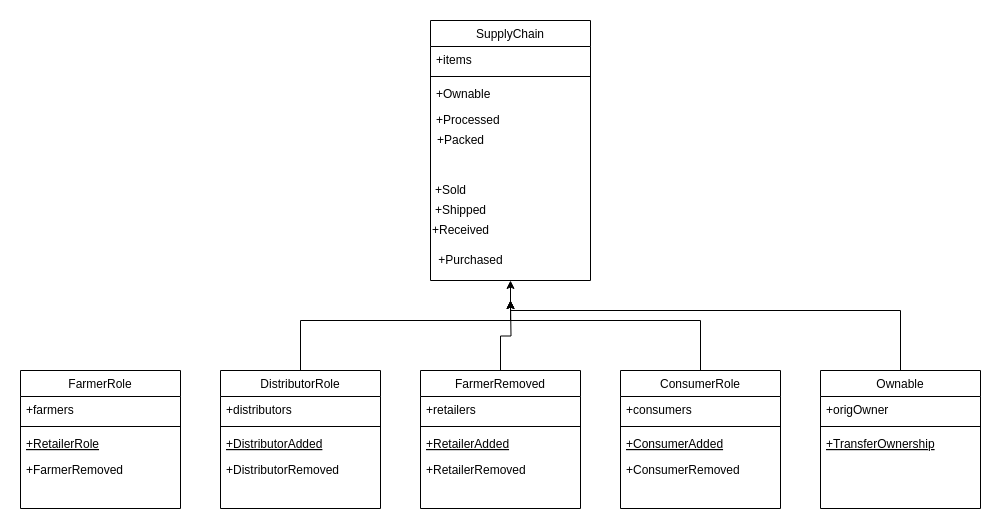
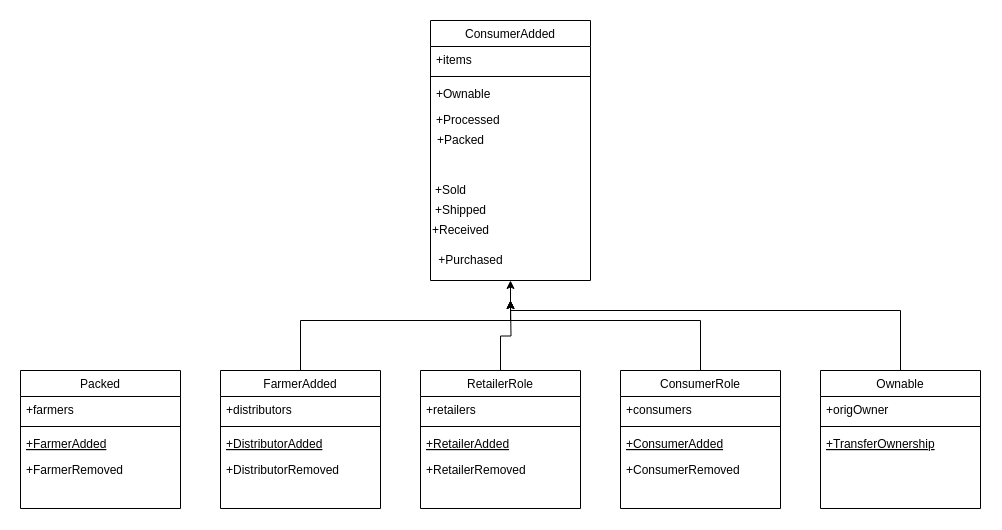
  <mxCell id="0" />
  <mxCell id="1" parent="0" />
- <mxCell id="2" value="FarmerRole" style="swimlane;fontStyle=0;align=center;verticalAlign=top;childLayout=stackLayout;horizontal=1;startSize=26;horizontalStack=0;resizeParent=1;resizeLast=0;collapsible=1;marginBottom=0;rounded=0;shadow=0;strokeWidth=1;" parent="1" vertex="1"><mxGeometry x="20" y="370" width="160" height="138" as="geometry"><mxRectangle x="130" y="380" width="160" height="26" as="alternateBounds" /></mxGeometry></mxCell>
+ <mxCell id="2" value="Packed" style="swimlane;fontStyle=0;align=center;verticalAlign=top;childLayout=stackLayout;horizontal=1;startSize=26;horizontalStack=0;resizeParent=1;resizeLast=0;collapsible=1;marginBottom=0;rounded=0;shadow=0;strokeWidth=1;" parent="1" vertex="1"><mxGeometry x="20" y="370" width="160" height="138" as="geometry"><mxRectangle x="130" y="380" width="160" height="26" as="alternateBounds" /></mxGeometry></mxCell>
  <mxCell id="3" value="+farmers" style="text;align=left;verticalAlign=top;spacingLeft=4;spacingRight=4;overflow=hidden;rotatable=0;points=[[0,0.5],[1,0.5]];portConstraint=eastwest;" parent="2" vertex="1"><mxGeometry y="26" width="160" height="26" as="geometry" /></mxCell>
  <mxCell id="4" value="" style="line;html=1;strokeWidth=1;align=left;verticalAlign=middle;spacingTop=-1;spacingLeft=3;spacingRight=3;rotatable=0;labelPosition=right;points=[];portConstraint=eastwest;" parent="2" vertex="1"><mxGeometry y="52" width="160" height="8" as="geometry" /></mxCell>
- <mxCell id="5" value="+RetailerRole" style="text;align=left;verticalAlign=top;spacingLeft=4;spacingRight=4;overflow=hidden;rotatable=0;points=[[0,0.5],[1,0.5]];portConstraint=eastwest;fontStyle=4" parent="2" vertex="1"><mxGeometry y="60" width="160" height="26" as="geometry" /></mxCell>
+ <mxCell id="5" value="+FarmerAdded" style="text;align=left;verticalAlign=top;spacingLeft=4;spacingRight=4;overflow=hidden;rotatable=0;points=[[0,0.5],[1,0.5]];portConstraint=eastwest;fontStyle=4" parent="2" vertex="1"><mxGeometry y="60" width="160" height="26" as="geometry" /></mxCell>
  <mxCell id="6" value="+FarmerRemoved" style="text;align=left;verticalAlign=top;spacingLeft=4;spacingRight=4;overflow=hidden;rotatable=0;points=[[0,0.5],[1,0.5]];portConstraint=eastwest;" parent="2" vertex="1"><mxGeometry y="86" width="160" height="26" as="geometry" /></mxCell>
- <mxCell id="7" value="SupplyChain" style="swimlane;fontStyle=0;align=center;verticalAlign=top;childLayout=stackLayout;horizontal=1;startSize=26;horizontalStack=0;resizeParent=1;resizeLast=0;collapsible=1;marginBottom=0;rounded=0;shadow=0;strokeWidth=1;" parent="1" vertex="1"><mxGeometry x="430" y="20" width="160" height="260" as="geometry"><mxRectangle x="550" y="140" width="160" height="26" as="alternateBounds" /></mxGeometry></mxCell>
+ <mxCell id="7" value="ConsumerAdded" style="swimlane;fontStyle=0;align=center;verticalAlign=top;childLayout=stackLayout;horizontal=1;startSize=26;horizontalStack=0;resizeParent=1;resizeLast=0;collapsible=1;marginBottom=0;rounded=0;shadow=0;strokeWidth=1;" parent="1" vertex="1"><mxGeometry x="430" y="20" width="160" height="260" as="geometry"><mxRectangle x="550" y="140" width="160" height="26" as="alternateBounds" /></mxGeometry></mxCell>
  <mxCell id="8" value="+items" style="text;align=left;verticalAlign=top;spacingLeft=4;spacingRight=4;overflow=hidden;rotatable=0;points=[[0,0.5],[1,0.5]];portConstraint=eastwest;" parent="7" vertex="1"><mxGeometry y="26" width="160" height="26" as="geometry" /></mxCell>
  <mxCell id="9" value="" style="line;html=1;strokeWidth=1;align=left;verticalAlign=middle;spacingTop=-1;spacingLeft=3;spacingRight=3;rotatable=0;labelPosition=right;points=[];portConstraint=eastwest;" parent="7" vertex="1"><mxGeometry y="52" width="160" height="8" as="geometry" /></mxCell>
  <mxCell id="10" value="+Ownable" style="text;align=left;verticalAlign=top;spacingLeft=4;spacingRight=4;overflow=hidden;rotatable=0;points=[[0,0.5],[1,0.5]];portConstraint=eastwest;" parent="7" vertex="1"><mxGeometry y="60" width="160" height="26" as="geometry" /></mxCell>
  <mxCell id="11" value="+Processed" style="text;align=left;verticalAlign=top;spacingLeft=4;spacingRight=4;overflow=hidden;rotatable=0;points=[[0,0.5],[1,0.5]];portConstraint=eastwest;" parent="7" vertex="1"><mxGeometry y="86" width="160" height="26" as="geometry" /></mxCell>
  <mxCell id="12" style="edgeStyle=orthogonalEdgeStyle;rounded=0;orthogonalLoop=1;jettySize=auto;html=1;" edge="1" parent="1" source="13"><mxGeometry relative="1" as="geometry"><mxPoint x="510" y="280" as="targetPoint" /><Array as="points"><mxPoint x="300" y="320" /><mxPoint x="510" y="320" /></Array></mxGeometry></mxCell>
- <mxCell id="13" value="DistributorRole" style="swimlane;fontStyle=0;align=center;verticalAlign=top;childLayout=stackLayout;horizontal=1;startSize=26;horizontalStack=0;resizeParent=1;resizeLast=0;collapsible=1;marginBottom=0;rounded=0;shadow=0;strokeWidth=1;" vertex="1" parent="1"><mxGeometry x="220" y="370" width="160" height="138" as="geometry"><mxRectangle x="130" y="380" width="160" height="26" as="alternateBounds" /></mxGeometry></mxCell>
+ <mxCell id="13" value="FarmerAdded" style="swimlane;fontStyle=0;align=center;verticalAlign=top;childLayout=stackLayout;horizontal=1;startSize=26;horizontalStack=0;resizeParent=1;resizeLast=0;collapsible=1;marginBottom=0;rounded=0;shadow=0;strokeWidth=1;" vertex="1" parent="1"><mxGeometry x="220" y="370" width="160" height="138" as="geometry"><mxRectangle x="130" y="380" width="160" height="26" as="alternateBounds" /></mxGeometry></mxCell>
  <mxCell id="14" value="+distributors" style="text;align=left;verticalAlign=top;spacingLeft=4;spacingRight=4;overflow=hidden;rotatable=0;points=[[0,0.5],[1,0.5]];portConstraint=eastwest;" vertex="1" parent="13"><mxGeometry y="26" width="160" height="26" as="geometry" /></mxCell>
  <mxCell id="15" value="" style="line;html=1;strokeWidth=1;align=left;verticalAlign=middle;spacingTop=-1;spacingLeft=3;spacingRight=3;rotatable=0;labelPosition=right;points=[];portConstraint=eastwest;" vertex="1" parent="13"><mxGeometry y="52" width="160" height="8" as="geometry" /></mxCell>
  <mxCell id="16" value="+DistributorAdded" style="text;align=left;verticalAlign=top;spacingLeft=4;spacingRight=4;overflow=hidden;rotatable=0;points=[[0,0.5],[1,0.5]];portConstraint=eastwest;fontStyle=4" vertex="1" parent="13"><mxGeometry y="60" width="160" height="26" as="geometry" /></mxCell>
  <mxCell id="17" value="+DistributorRemoved" style="text;align=left;verticalAlign=top;spacingLeft=4;spacingRight=4;overflow=hidden;rotatable=0;points=[[0,0.5],[1,0.5]];portConstraint=eastwest;" vertex="1" parent="13"><mxGeometry y="86" width="160" height="26" as="geometry" /></mxCell>
  <mxCell id="18" style="edgeStyle=orthogonalEdgeStyle;rounded=0;orthogonalLoop=1;jettySize=auto;html=1;" edge="1" parent="1" source="19"><mxGeometry relative="1" as="geometry"><mxPoint x="510" y="300" as="targetPoint" /></mxGeometry></mxCell>
- <mxCell id="19" value="FarmerRemoved" style="swimlane;fontStyle=0;align=center;verticalAlign=top;childLayout=stackLayout;horizontal=1;startSize=26;horizontalStack=0;resizeParent=1;resizeLast=0;collapsible=1;marginBottom=0;rounded=0;shadow=0;strokeWidth=1;" vertex="1" parent="1"><mxGeometry x="420" y="370" width="160" height="138" as="geometry"><mxRectangle x="130" y="380" width="160" height="26" as="alternateBounds" /></mxGeometry></mxCell>
+ <mxCell id="19" value="RetailerRole" style="swimlane;fontStyle=0;align=center;verticalAlign=top;childLayout=stackLayout;horizontal=1;startSize=26;horizontalStack=0;resizeParent=1;resizeLast=0;collapsible=1;marginBottom=0;rounded=0;shadow=0;strokeWidth=1;" vertex="1" parent="1"><mxGeometry x="420" y="370" width="160" height="138" as="geometry"><mxRectangle x="130" y="380" width="160" height="26" as="alternateBounds" /></mxGeometry></mxCell>
  <mxCell id="20" value="+retailers" style="text;align=left;verticalAlign=top;spacingLeft=4;spacingRight=4;overflow=hidden;rotatable=0;points=[[0,0.5],[1,0.5]];portConstraint=eastwest;" vertex="1" parent="19"><mxGeometry y="26" width="160" height="26" as="geometry" /></mxCell>
  <mxCell id="21" value="" style="line;html=1;strokeWidth=1;align=left;verticalAlign=middle;spacingTop=-1;spacingLeft=3;spacingRight=3;rotatable=0;labelPosition=right;points=[];portConstraint=eastwest;" vertex="1" parent="19"><mxGeometry y="52" width="160" height="8" as="geometry" /></mxCell>
  <mxCell id="22" value="+RetailerAdded" style="text;align=left;verticalAlign=top;spacingLeft=4;spacingRight=4;overflow=hidden;rotatable=0;points=[[0,0.5],[1,0.5]];portConstraint=eastwest;fontStyle=4" vertex="1" parent="19"><mxGeometry y="60" width="160" height="26" as="geometry" /></mxCell>
  <mxCell id="23" value="+RetailerRemoved" style="text;align=left;verticalAlign=top;spacingLeft=4;spacingRight=4;overflow=hidden;rotatable=0;points=[[0,0.5],[1,0.5]];portConstraint=eastwest;" vertex="1" parent="19"><mxGeometry y="86" width="160" height="26" as="geometry" /></mxCell>
  <mxCell id="24" style="edgeStyle=orthogonalEdgeStyle;rounded=0;orthogonalLoop=1;jettySize=auto;html=1;exitX=0.5;exitY=0;exitDx=0;exitDy=0;" edge="1" parent="1" source="25"><mxGeometry relative="1" as="geometry"><mxPoint x="510" y="300" as="targetPoint" /><Array as="points"><mxPoint x="700" y="320" /><mxPoint x="510" y="320" /></Array></mxGeometry></mxCell>
  <mxCell id="25" value="ConsumerRole" style="swimlane;fontStyle=0;align=center;verticalAlign=top;childLayout=stackLayout;horizontal=1;startSize=26;horizontalStack=0;resizeParent=1;resizeLast=0;collapsible=1;marginBottom=0;rounded=0;shadow=0;strokeWidth=1;" vertex="1" parent="1"><mxGeometry x="620" y="370" width="160" height="138" as="geometry"><mxRectangle x="130" y="380" width="160" height="26" as="alternateBounds" /></mxGeometry></mxCell>
  <mxCell id="26" value="+consumers" style="text;align=left;verticalAlign=top;spacingLeft=4;spacingRight=4;overflow=hidden;rotatable=0;points=[[0,0.5],[1,0.5]];portConstraint=eastwest;" vertex="1" parent="25"><mxGeometry y="26" width="160" height="26" as="geometry" /></mxCell>
  <mxCell id="27" value="" style="line;html=1;strokeWidth=1;align=left;verticalAlign=middle;spacingTop=-1;spacingLeft=3;spacingRight=3;rotatable=0;labelPosition=right;points=[];portConstraint=eastwest;" vertex="1" parent="25"><mxGeometry y="52" width="160" height="8" as="geometry" /></mxCell>
  <mxCell id="28" value="+ConsumerAdded" style="text;align=left;verticalAlign=top;spacingLeft=4;spacingRight=4;overflow=hidden;rotatable=0;points=[[0,0.5],[1,0.5]];portConstraint=eastwest;fontStyle=4" vertex="1" parent="25"><mxGeometry y="60" width="160" height="26" as="geometry" /></mxCell>
  <mxCell id="29" value="+ConsumerRemoved" style="text;align=left;verticalAlign=top;spacingLeft=4;spacingRight=4;overflow=hidden;rotatable=0;points=[[0,0.5],[1,0.5]];portConstraint=eastwest;" vertex="1" parent="25"><mxGeometry y="86" width="160" height="26" as="geometry" /></mxCell>
  <mxCell id="30" style="edgeStyle=orthogonalEdgeStyle;rounded=0;orthogonalLoop=1;jettySize=auto;html=1;" edge="1" parent="1" source="31"><mxGeometry relative="1" as="geometry"><mxPoint x="510" y="300" as="targetPoint" /><Array as="points"><mxPoint x="900" y="310" /><mxPoint x="510" y="310" /></Array></mxGeometry></mxCell>
  <mxCell id="31" value="Ownable" style="swimlane;fontStyle=0;align=center;verticalAlign=top;childLayout=stackLayout;horizontal=1;startSize=26;horizontalStack=0;resizeParent=1;resizeLast=0;collapsible=1;marginBottom=0;rounded=0;shadow=0;strokeWidth=1;" vertex="1" parent="1"><mxGeometry x="820" y="370" width="160" height="138" as="geometry"><mxRectangle x="130" y="380" width="160" height="26" as="alternateBounds" /></mxGeometry></mxCell>
  <mxCell id="32" value="+origOwner" style="text;align=left;verticalAlign=top;spacingLeft=4;spacingRight=4;overflow=hidden;rotatable=0;points=[[0,0.5],[1,0.5]];portConstraint=eastwest;" vertex="1" parent="31"><mxGeometry y="26" width="160" height="26" as="geometry" /></mxCell>
  <mxCell id="33" value="" style="line;html=1;strokeWidth=1;align=left;verticalAlign=middle;spacingTop=-1;spacingLeft=3;spacingRight=3;rotatable=0;labelPosition=right;points=[];portConstraint=eastwest;" vertex="1" parent="31"><mxGeometry y="52" width="160" height="8" as="geometry" /></mxCell>
  <mxCell id="34" value="+TransferOwnership" style="text;align=left;verticalAlign=top;spacingLeft=4;spacingRight=4;overflow=hidden;rotatable=0;points=[[0,0.5],[1,0.5]];portConstraint=eastwest;fontStyle=4" vertex="1" parent="31"><mxGeometry y="60" width="160" height="26" as="geometry" /></mxCell>
  <mxCell id="35" value="+Packed" style="text;html=1;align=center;verticalAlign=middle;resizable=0;points=[];autosize=1;strokeColor=none;" vertex="1" parent="1"><mxGeometry x="430" y="130" width="60" height="20" as="geometry" /></mxCell>
  <mxCell id="36" value="+Sold" style="text;html=1;align=center;verticalAlign=middle;resizable=0;points=[];autosize=1;strokeColor=none;" vertex="1" parent="1"><mxGeometry x="425" y="180" width="50" height="20" as="geometry" /></mxCell>
  <mxCell id="37" value="+Shipped" style="text;html=1;align=center;verticalAlign=middle;resizable=0;points=[];autosize=1;strokeColor=none;" vertex="1" parent="1"><mxGeometry x="425" y="200" width="70" height="20" as="geometry" /></mxCell>
  <mxCell id="38" value="+Received" style="text;html=1;align=center;verticalAlign=middle;resizable=0;points=[];autosize=1;strokeColor=none;" vertex="1" parent="1"><mxGeometry x="425" y="220" width="70" height="20" as="geometry" /></mxCell>
  <mxCell id="39" value="+Purchased" style="text;html=1;align=center;verticalAlign=middle;resizable=0;points=[];autosize=1;strokeColor=none;" vertex="1" parent="1"><mxGeometry x="430" y="250" width="80" height="20" as="geometry" /></mxCell>
